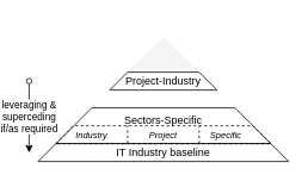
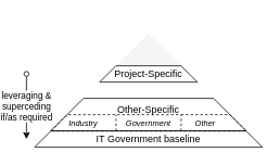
  <mxCell id="0" />
  <mxCell id="1" parent="0" />
  <mxCell id="2" value="" style="triangle;whiteSpace=wrap;html=1;rotation=-90;fillColor=#f5f5f5;fontColor=#333333;strokeColor=none;" vertex="1" parent="1"><mxGeometry x="150" y="20" width="40" height="80" as="geometry" /></mxCell>
- <mxCell id="3" value="Project-Industry" style="shape=trapezoid;perimeter=trapezoidPerimeter;whiteSpace=wrap;html=1;fixedSize=1;" vertex="1" parent="1"><mxGeometry x="110" y="80" width="120" height="20" as="geometry" /></mxCell>
- <mxCell id="4" value="Sectors-Specific" style="shape=trapezoid;perimeter=trapezoidPerimeter;whiteSpace=wrap;html=1;fixedSize=1;size=40;verticalAlign=top;" vertex="1" parent="1"><mxGeometry x="50" y="120" width="240" height="40" as="geometry" /></mxCell>
- <mxCell id="5" value="IT Industry baseline" style="shape=trapezoid;perimeter=trapezoidPerimeter;whiteSpace=wrap;html=1;fixedSize=1;" vertex="1" parent="1"><mxGeometry x="30" y="160" width="280" height="20" as="geometry" /></mxCell>
+ <mxCell id="3" value="Project-Specific" style="shape=trapezoid;perimeter=trapezoidPerimeter;whiteSpace=wrap;html=1;fixedSize=1;" vertex="1" parent="1"><mxGeometry x="110" y="80" width="120" height="20" as="geometry" /></mxCell>
+ <mxCell id="4" value="Other-Specific" style="shape=trapezoid;perimeter=trapezoidPerimeter;whiteSpace=wrap;html=1;fixedSize=1;size=40;verticalAlign=top;" vertex="1" parent="1"><mxGeometry x="50" y="120" width="240" height="40" as="geometry" /></mxCell>
+ <mxCell id="5" value="IT Government baseline" style="shape=trapezoid;perimeter=trapezoidPerimeter;whiteSpace=wrap;html=1;fixedSize=1;" vertex="1" parent="1"><mxGeometry x="30" y="160" width="280" height="20" as="geometry" /></mxCell>
  <mxCell id="6" value="leveraging &amp;amp;&lt;br&gt;superceding&lt;br&gt;if/as required" style="endArrow=classic;html=1;rounded=0;startArrow=oval;startFill=0;" edge="1" parent="1"><mxGeometry width="50" height="50" relative="1" as="geometry"><mxPoint x="20" y="90" as="sourcePoint" /><mxPoint x="20" y="170" as="targetPoint" /></mxGeometry></mxCell>
  <mxCell id="7" value="" style="shape=trapezoid;perimeter=trapezoidPerimeter;whiteSpace=wrap;html=1;fixedSize=1;dashed=1;fillColor=none;" vertex="1" parent="1"><mxGeometry x="50" y="140" width="240" height="20" as="geometry" /></mxCell>
  <mxCell id="8" value="" style="endArrow=none;dashed=1;html=1;strokeWidth=1;rounded=0;entryX=0.5;entryY=0;entryDx=0;entryDy=0;exitX=0.5;exitY=1;exitDx=0;exitDy=0;" edge="1" parent="1"><mxGeometry width="50" height="50" relative="1" as="geometry"><mxPoint x="130" y="160" as="sourcePoint" /><mxPoint x="130" y="140" as="targetPoint" /></mxGeometry></mxCell>
  <mxCell id="9" value="Industry" style="text;html=1;strokeColor=none;fillColor=none;align=center;verticalAlign=middle;whiteSpace=wrap;rounded=0;dashed=1;fontStyle=2;fontSize=10;" vertex="1" parent="1"><mxGeometry x="60" y="140" width="60" height="20" as="geometry" /></mxCell>
- <mxCell id="10" value="Project" style="text;html=1;strokeColor=none;fillColor=none;align=center;verticalAlign=middle;whiteSpace=wrap;rounded=0;dashed=1;fontStyle=2;fontSize=10;" vertex="1" parent="1"><mxGeometry x="140" y="140" width="60" height="20" as="geometry" /></mxCell>
+ <mxCell id="10" value="Government" style="text;html=1;strokeColor=none;fillColor=none;align=center;verticalAlign=middle;whiteSpace=wrap;rounded=0;dashed=1;fontStyle=2;fontSize=10;" vertex="1" parent="1"><mxGeometry x="140" y="140" width="60" height="20" as="geometry" /></mxCell>
  <mxCell id="11" value="" style="endArrow=none;dashed=1;html=1;strokeWidth=1;rounded=0;entryX=0.5;entryY=0;entryDx=0;entryDy=0;exitX=0.5;exitY=1;exitDx=0;exitDy=0;" edge="1" parent="1"><mxGeometry width="50" height="50" relative="1" as="geometry"><mxPoint x="210" y="160" as="sourcePoint" /><mxPoint x="210" y="140" as="targetPoint" /></mxGeometry></mxCell>
- <mxCell id="12" value="Specific" style="text;html=1;strokeColor=none;fillColor=none;align=center;verticalAlign=middle;whiteSpace=wrap;rounded=0;dashed=1;fontStyle=2;fontSize=10;" vertex="1" parent="1"><mxGeometry x="210" y="140" width="60" height="20" as="geometry" /></mxCell>
+ <mxCell id="12" value="Other" style="text;html=1;strokeColor=none;fillColor=none;align=center;verticalAlign=middle;whiteSpace=wrap;rounded=0;dashed=1;fontStyle=2;fontSize=10;" vertex="1" parent="1"><mxGeometry x="210" y="140" width="60" height="20" as="geometry" /></mxCell>
